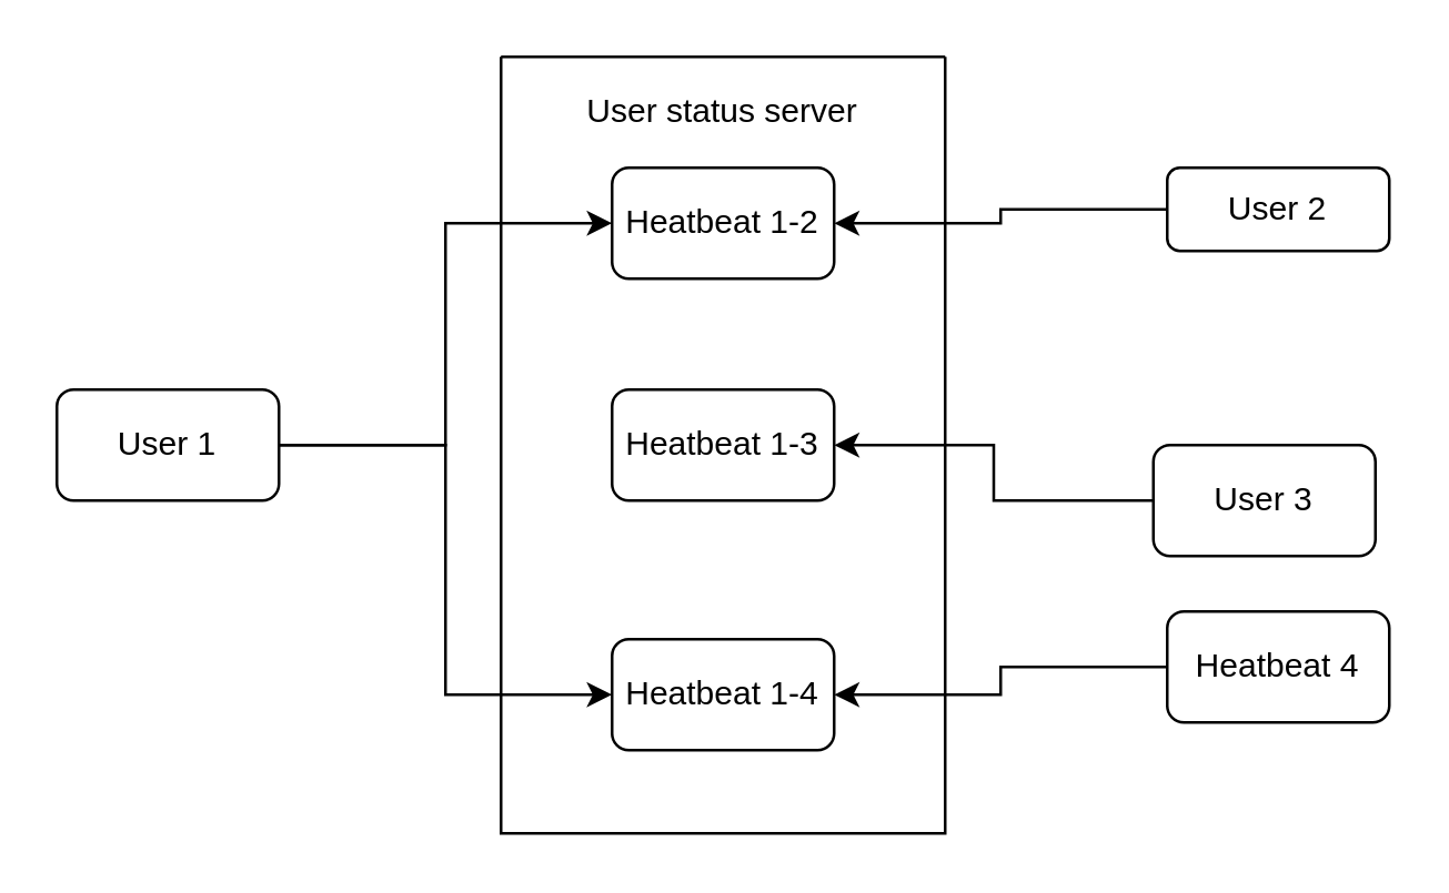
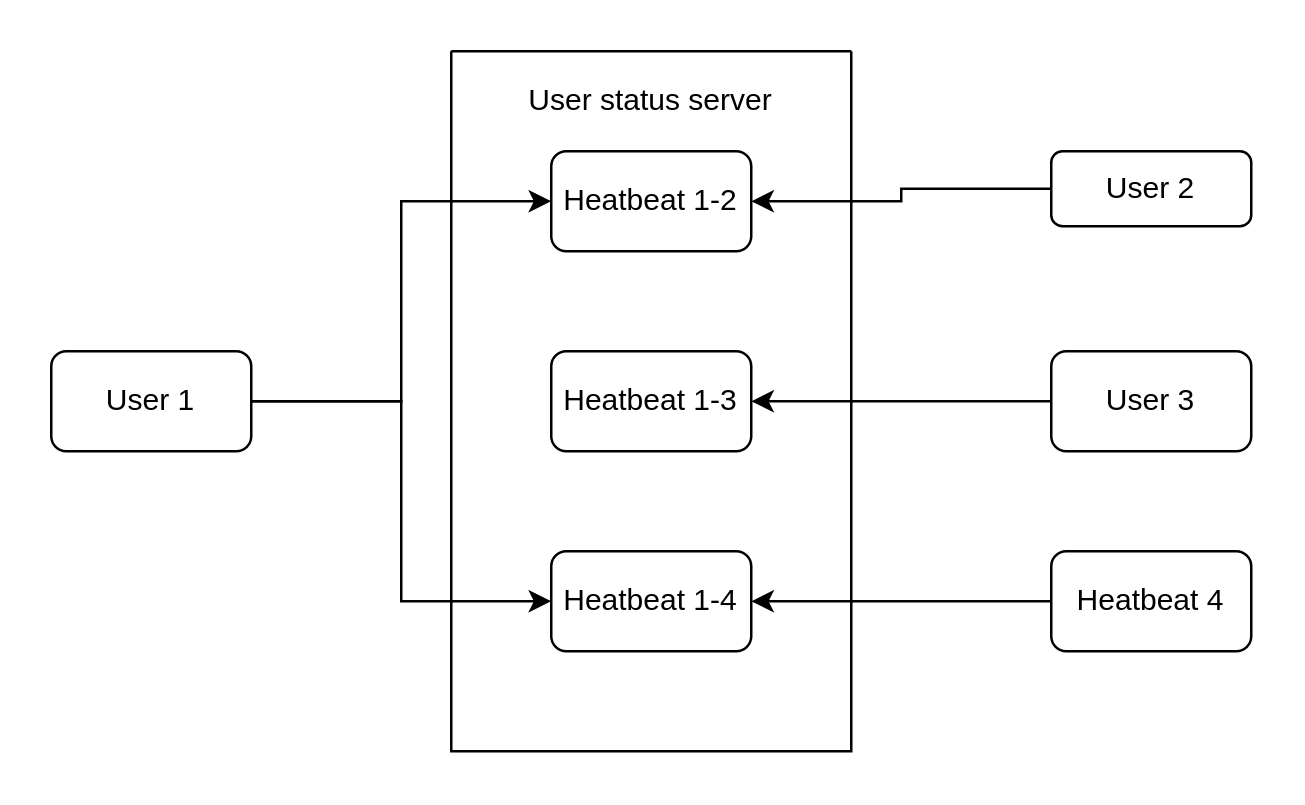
  <mxCell id="0" />
  <mxCell id="1" parent="0" />
  <mxCell id="2" value="" style="swimlane;startSize=0;" vertex="1" parent="1"><mxGeometry x="180" y="20" width="160" height="280" as="geometry" /></mxCell>
  <mxCell id="3" value="Heatbeat 1-2" style="rounded=1;whiteSpace=wrap;html=1;" vertex="1" parent="2"><mxGeometry x="40" y="40" width="80" height="40" as="geometry" /></mxCell>
  <mxCell id="4" value="Heatbeat 1-3" style="rounded=1;whiteSpace=wrap;html=1;" vertex="1" parent="2"><mxGeometry x="40" y="120" width="80" height="40" as="geometry" /></mxCell>
- <mxCell id="5" value="Heatbeat 1-4" style="rounded=1;whiteSpace=wrap;html=1;" vertex="1" parent="2"><mxGeometry x="40" y="210" width="80" height="40" as="geometry" /></mxCell>
+ <mxCell id="5" value="Heatbeat 1-4" style="rounded=1;whiteSpace=wrap;html=1;" vertex="1" parent="2"><mxGeometry x="40" y="200" width="80" height="40" as="geometry" /></mxCell>
  <mxCell id="6" style="edgeStyle=orthogonalEdgeStyle;rounded=0;orthogonalLoop=1;jettySize=auto;html=1;exitX=1;exitY=0.5;exitDx=0;exitDy=0;entryX=0;entryY=0.5;entryDx=0;entryDy=0;" edge="1" parent="1" source="8" target="3"><mxGeometry relative="1" as="geometry" /></mxCell>
  <mxCell id="7" style="edgeStyle=orthogonalEdgeStyle;rounded=0;orthogonalLoop=1;jettySize=auto;html=1;exitX=1;exitY=0.5;exitDx=0;exitDy=0;entryX=0;entryY=0.5;entryDx=0;entryDy=0;" edge="1" parent="1" source="8" target="5"><mxGeometry relative="1" as="geometry" /></mxCell>
  <mxCell id="8" value="User 1" style="rounded=1;whiteSpace=wrap;html=1;" vertex="1" parent="1"><mxGeometry x="20" y="140" width="80" height="40" as="geometry" /></mxCell>
  <mxCell id="9" style="edgeStyle=orthogonalEdgeStyle;rounded=0;orthogonalLoop=1;jettySize=auto;html=1;exitX=0;exitY=0.5;exitDx=0;exitDy=0;entryX=1;entryY=0.5;entryDx=0;entryDy=0;" edge="1" parent="1" source="10" target="3"><mxGeometry relative="1" as="geometry" /></mxCell>
  <mxCell id="10" value="User 2" style="rounded=1;whiteSpace=wrap;html=1;" vertex="1" parent="1"><mxGeometry x="420" y="60" width="80" height="30" as="geometry" /></mxCell>
  <mxCell id="11" style="edgeStyle=orthogonalEdgeStyle;rounded=0;orthogonalLoop=1;jettySize=auto;html=1;exitX=0;exitY=0.5;exitDx=0;exitDy=0;entryX=1;entryY=0.5;entryDx=0;entryDy=0;" edge="1" parent="1" source="12" target="4"><mxGeometry relative="1" as="geometry" /></mxCell>
- <mxCell id="12" value="User 3" style="rounded=1;whiteSpace=wrap;html=1;" vertex="1" parent="1"><mxGeometry x="415" y="160" width="80" height="40" as="geometry" /></mxCell>
+ <mxCell id="12" value="User 3" style="rounded=1;whiteSpace=wrap;html=1;" vertex="1" parent="1"><mxGeometry x="420" y="140" width="80" height="40" as="geometry" /></mxCell>
  <mxCell id="13" style="edgeStyle=orthogonalEdgeStyle;rounded=0;orthogonalLoop=1;jettySize=auto;html=1;exitX=0;exitY=0.5;exitDx=0;exitDy=0;entryX=1;entryY=0.5;entryDx=0;entryDy=0;" edge="1" parent="1" source="14" target="5"><mxGeometry relative="1" as="geometry" /></mxCell>
  <mxCell id="14" value="Heatbeat 4" style="rounded=1;whiteSpace=wrap;html=1;" vertex="1" parent="1"><mxGeometry x="420" y="220" width="80" height="40" as="geometry" /></mxCell>
  <mxCell id="15" value="User status server" style="text;html=1;align=center;verticalAlign=middle;whiteSpace=wrap;rounded=0;" vertex="1" parent="1"><mxGeometry x="180" y="20" width="160" height="40" as="geometry" /></mxCell>
